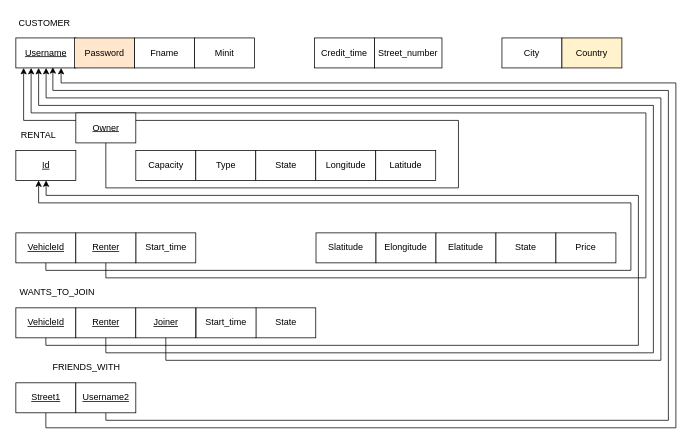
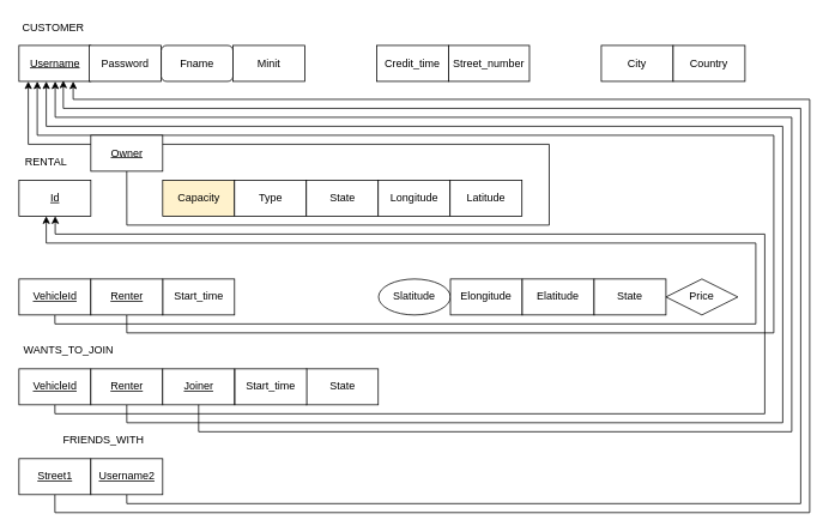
  <mxCell id="0" />
  <mxCell id="1" parent="0" />
  <mxCell id="2" value="&lt;u&gt;Username&lt;/u&gt;" style="rounded=0;whiteSpace=wrap;html=1;" parent="1" vertex="1"><mxGeometry x="20.65" y="50" width="80" height="40" as="geometry" /></mxCell>
- <mxCell id="3" value="Password" style="rounded=0;whiteSpace=wrap;html=1;fillColor=#ffe6cc;" parent="1" vertex="1"><mxGeometry x="99" y="50" width="80" height="40" as="geometry" /></mxCell>
- <mxCell id="4" value="Fname" style="rounded=0;whiteSpace=wrap;html=1;" parent="1" vertex="1"><mxGeometry x="179" y="50" width="80" height="40" as="geometry" /></mxCell>
+ <mxCell id="3" value="Password" style="rounded=0;whiteSpace=wrap;html=1;" parent="1" vertex="1"><mxGeometry x="99" y="50" width="80" height="40" as="geometry" /></mxCell>
+ <mxCell id="4" value="Fname" style="whiteSpace=wrap;html=1;rounded=1;" parent="1" vertex="1"><mxGeometry x="179" y="50" width="80" height="40" as="geometry" /></mxCell>
  <mxCell id="5" value="Minit" style="rounded=0;whiteSpace=wrap;html=1;" parent="1" vertex="1"><mxGeometry x="259" y="50" width="80" height="40" as="geometry" /></mxCell>
  <mxCell id="6" value="Credit_time" style="rounded=0;whiteSpace=wrap;html=1;" parent="1" vertex="1"><mxGeometry x="419" y="50" width="80" height="40" as="geometry" /></mxCell>
  <mxCell id="7" value="Street_number" style="rounded=0;whiteSpace=wrap;html=1;" parent="1" vertex="1"><mxGeometry x="499" y="50" width="90" height="40" as="geometry" /></mxCell>
  <mxCell id="8" value="City" style="rounded=0;whiteSpace=wrap;html=1;" parent="1" vertex="1"><mxGeometry x="669" y="50" width="80" height="40" as="geometry" /></mxCell>
- <mxCell id="9" value="Country" style="rounded=0;whiteSpace=wrap;html=1;fillColor=#fff2cc;" parent="1" vertex="1"><mxGeometry x="749" y="50" width="80" height="40" as="geometry" /></mxCell>
+ <mxCell id="9" value="Country" style="rounded=0;whiteSpace=wrap;html=1;" parent="1" vertex="1"><mxGeometry x="749" y="50" width="80" height="40" as="geometry" /></mxCell>
  <mxCell id="10" value="CUSTOMER" style="text;html=1;strokeColor=none;fillColor=none;align=center;verticalAlign=middle;whiteSpace=wrap;rounded=0;" parent="1" vertex="1"><mxGeometry x="39" y="20" width="40" height="20" as="geometry" /></mxCell>
  <mxCell id="11" value="RENTAL" style="text;html=1;strokeColor=none;fillColor=none;align=center;verticalAlign=middle;whiteSpace=wrap;rounded=0;" parent="1" vertex="1"><mxGeometry x="31" y="170" width="40" height="20" as="geometry" /></mxCell>
  <mxCell id="12" value="&lt;u&gt;Id&lt;/u&gt;" style="rounded=0;whiteSpace=wrap;html=1;" parent="1" vertex="1"><mxGeometry x="20.65" y="200" width="80" height="40" as="geometry" /></mxCell>
- <mxCell id="13" value="Capacity" style="rounded=0;whiteSpace=wrap;html=1;" parent="1" vertex="1"><mxGeometry x="180.65" y="200" width="80" height="40" as="geometry" /></mxCell>
+ <mxCell id="13" value="Capacity" style="rounded=0;whiteSpace=wrap;html=1;fillColor=#fff2cc;" parent="1" vertex="1"><mxGeometry x="180.65" y="200" width="80" height="40" as="geometry" /></mxCell>
  <mxCell id="14" value="Type" style="rounded=0;whiteSpace=wrap;html=1;" parent="1" vertex="1"><mxGeometry x="260.65" y="200" width="80" height="40" as="geometry" /></mxCell>
  <mxCell id="15" value="State" style="rounded=0;whiteSpace=wrap;html=1;" parent="1" vertex="1"><mxGeometry x="340.65" y="200" width="80" height="40" as="geometry" /></mxCell>
  <mxCell id="16" value="Longitude" style="rounded=0;whiteSpace=wrap;html=1;" parent="1" vertex="1"><mxGeometry x="420.65" y="200" width="80" height="40" as="geometry" /></mxCell>
  <mxCell id="17" value="Latitude" style="rounded=0;whiteSpace=wrap;html=1;" parent="1" vertex="1"><mxGeometry x="500.65" y="200" width="80" height="40" as="geometry" /></mxCell>
  <mxCell id="18" style="edgeStyle=orthogonalEdgeStyle;rounded=0;orthogonalLoop=1;jettySize=auto;html=1;exitX=0.5;exitY=1;exitDx=0;exitDy=0;" parent="1" source="19" edge="1"><mxGeometry relative="1" as="geometry"><mxPoint x="51" y="240" as="targetPoint" /><Array as="points"><mxPoint x="61" y="360" /><mxPoint x="841" y="360" /><mxPoint x="841" y="270" /><mxPoint x="51" y="270" /></Array></mxGeometry></mxCell>
  <mxCell id="19" value="&lt;u&gt;VehicleId&lt;/u&gt;" style="rounded=0;whiteSpace=wrap;html=1;" parent="1" vertex="1"><mxGeometry x="20.65" y="310" width="80" height="40" as="geometry" /></mxCell>
- <mxCell id="20" value="Slatitude" style="rounded=0;whiteSpace=wrap;html=1;" parent="1" vertex="1"><mxGeometry x="421" y="310" width="80" height="40" as="geometry" /></mxCell>
+ <mxCell id="20" value="Slatitude" style="ellipse;whiteSpace=wrap;html=1;" parent="1" vertex="1"><mxGeometry x="421" y="310" width="80" height="40" as="geometry" /></mxCell>
  <mxCell id="21" value="Elongitude" style="rounded=0;whiteSpace=wrap;html=1;" parent="1" vertex="1"><mxGeometry x="501" y="310" width="80" height="40" as="geometry" /></mxCell>
  <mxCell id="22" value="Elatitude" style="rounded=0;whiteSpace=wrap;html=1;" parent="1" vertex="1"><mxGeometry x="581" y="310" width="80" height="40" as="geometry" /></mxCell>
  <mxCell id="23" value="Start_time" style="rounded=0;whiteSpace=wrap;html=1;" parent="1" vertex="1"><mxGeometry x="180.65" y="310" width="80" height="40" as="geometry" /></mxCell>
  <mxCell id="24" style="edgeStyle=orthogonalEdgeStyle;rounded=0;orthogonalLoop=1;jettySize=auto;html=1;exitX=0.5;exitY=1;exitDx=0;exitDy=0;" parent="1" source="25" edge="1"><mxGeometry relative="1" as="geometry"><mxPoint x="61" y="240" as="targetPoint" /><Array as="points"><mxPoint x="61" y="460" /><mxPoint x="851" y="460" /><mxPoint x="851" y="260" /><mxPoint x="61" y="260" /></Array></mxGeometry></mxCell>
  <mxCell id="25" value="&lt;u&gt;VehicleId&lt;/u&gt;" style="rounded=0;whiteSpace=wrap;html=1;" parent="1" vertex="1"><mxGeometry x="20.65" y="410" width="80" height="40" as="geometry" /></mxCell>
  <mxCell id="26" style="edgeStyle=orthogonalEdgeStyle;rounded=0;orthogonalLoop=1;jettySize=auto;html=1;exitX=0.5;exitY=1;exitDx=0;exitDy=0;" parent="1" source="27" target="2" edge="1"><mxGeometry relative="1" as="geometry"><Array as="points"><mxPoint x="141" y="470" /><mxPoint x="871" y="470" /><mxPoint x="871" y="140" /><mxPoint x="51" y="140" /></Array></mxGeometry></mxCell>
  <mxCell id="27" value="&lt;u&gt;Renter&lt;/u&gt;" style="rounded=0;whiteSpace=wrap;html=1;" parent="1" vertex="1"><mxGeometry x="100.65" y="410" width="80" height="40" as="geometry" /></mxCell>
  <mxCell id="28" value="&lt;u&gt;Joiner&lt;/u&gt;" style="rounded=0;whiteSpace=wrap;html=1;" parent="1" vertex="1"><mxGeometry x="180.65" y="410" width="80" height="40" as="geometry" /></mxCell>
  <mxCell id="29" value="WANTS_TO_JOIN" style="text;html=1;strokeColor=none;fillColor=none;align=center;verticalAlign=middle;whiteSpace=wrap;rounded=0;" parent="1" vertex="1"><mxGeometry x="31" y="380" width="90" height="20" as="geometry" /></mxCell>
  <mxCell id="30" style="edgeStyle=orthogonalEdgeStyle;rounded=0;orthogonalLoop=1;jettySize=auto;html=1;exitX=0.5;exitY=1;exitDx=0;exitDy=0;" parent="1" source="31" edge="1"><mxGeometry relative="1" as="geometry"><mxPoint x="81" y="90" as="targetPoint" /><Array as="points"><mxPoint x="61" y="570" /><mxPoint x="901" y="570" /><mxPoint x="901" y="110" /><mxPoint x="81" y="110" /></Array></mxGeometry></mxCell>
  <mxCell id="31" value="&lt;u&gt;Street1&lt;/u&gt;" style="rounded=0;whiteSpace=wrap;html=1;" parent="1" vertex="1"><mxGeometry x="20.65" y="510" width="80" height="40" as="geometry" /></mxCell>
  <mxCell id="32" style="edgeStyle=orthogonalEdgeStyle;rounded=0;orthogonalLoop=1;jettySize=auto;html=1;exitX=0.5;exitY=1;exitDx=0;exitDy=0;" parent="1" source="33" edge="1"><mxGeometry relative="1" as="geometry"><mxPoint x="70" y="89" as="targetPoint" /><Array as="points"><mxPoint x="141" y="560" /><mxPoint x="891" y="560" /><mxPoint x="891" y="120" /><mxPoint x="70" y="120" /></Array></mxGeometry></mxCell>
  <mxCell id="33" value="&lt;u&gt;Username2&lt;/u&gt;" style="rounded=0;whiteSpace=wrap;html=1;" parent="1" vertex="1"><mxGeometry x="100.65" y="510" width="80" height="40" as="geometry" /></mxCell>
  <mxCell id="34" value="FRIENDS_WITH" style="text;html=1;strokeColor=none;fillColor=none;align=center;verticalAlign=middle;whiteSpace=wrap;rounded=0;" parent="1" vertex="1"><mxGeometry x="70" y="480" width="90" height="20" as="geometry" /></mxCell>
  <mxCell id="35" style="edgeStyle=orthogonalEdgeStyle;rounded=0;orthogonalLoop=1;jettySize=auto;html=1;exitX=0.5;exitY=1;exitDx=0;exitDy=0;" parent="1" source="36" edge="1"><mxGeometry relative="1" as="geometry"><mxPoint x="41" y="90" as="targetPoint" /><Array as="points"><mxPoint x="141" y="370" /><mxPoint x="861" y="370" /><mxPoint x="861" y="150" /><mxPoint x="41" y="150" /></Array></mxGeometry></mxCell>
  <mxCell id="36" value="&lt;u&gt;Renter&lt;/u&gt;" style="rounded=0;whiteSpace=wrap;html=1;" parent="1" vertex="1"><mxGeometry x="100.65" y="310" width="80" height="40" as="geometry" /></mxCell>
  <mxCell id="37" value="State" style="rounded=0;whiteSpace=wrap;html=1;" parent="1" vertex="1"><mxGeometry x="661" y="310" width="80" height="40" as="geometry" /></mxCell>
- <mxCell id="38" value="Price" style="rounded=0;whiteSpace=wrap;html=1;" parent="1" vertex="1"><mxGeometry x="741" y="310" width="80" height="40" as="geometry" /></mxCell>
+ <mxCell id="38" value="Price" style="rhombus;whiteSpace=wrap;html=1;" parent="1" vertex="1"><mxGeometry x="741" y="310" width="80" height="40" as="geometry" /></mxCell>
  <mxCell id="39" style="edgeStyle=orthogonalEdgeStyle;rounded=0;orthogonalLoop=1;jettySize=auto;html=1;exitX=0.5;exitY=1;exitDx=0;exitDy=0;" parent="1" source="40" edge="1"><mxGeometry relative="1" as="geometry"><mxPoint x="31" y="90" as="targetPoint" /><Array as="points"><mxPoint x="141" y="250" /><mxPoint x="611" y="250" /><mxPoint x="611" y="160" /><mxPoint x="31" y="160" /></Array></mxGeometry></mxCell>
  <mxCell id="40" value="&lt;u&gt;Owner&lt;/u&gt;" style="rounded=0;whiteSpace=wrap;html=1;" parent="1" vertex="1"><mxGeometry x="100.65" y="150" width="80" height="40" as="geometry" /></mxCell>
  <mxCell id="41" value="State" style="rounded=0;whiteSpace=wrap;html=1;" parent="1" vertex="1"><mxGeometry x="340.65" y="410" width="80" height="40" as="geometry" /></mxCell>
  <mxCell id="42" style="edgeStyle=orthogonalEdgeStyle;rounded=0;orthogonalLoop=1;jettySize=auto;html=1;exitX=0.5;exitY=1;exitDx=0;exitDy=0;" parent="1" source="28" edge="1"><mxGeometry relative="1" as="geometry"><Array as="points"><mxPoint x="221" y="480" /><mxPoint x="881" y="480" /><mxPoint x="881" y="130" /><mxPoint x="61" y="130" /></Array><mxPoint x="150.65" y="460" as="sourcePoint" /><mxPoint x="61" y="90" as="targetPoint" /></mxGeometry></mxCell>
  <mxCell id="43" value="Start_time" style="rounded=0;whiteSpace=wrap;html=1;" parent="1" vertex="1"><mxGeometry x="261" y="410" width="80" height="40" as="geometry" /></mxCell>
